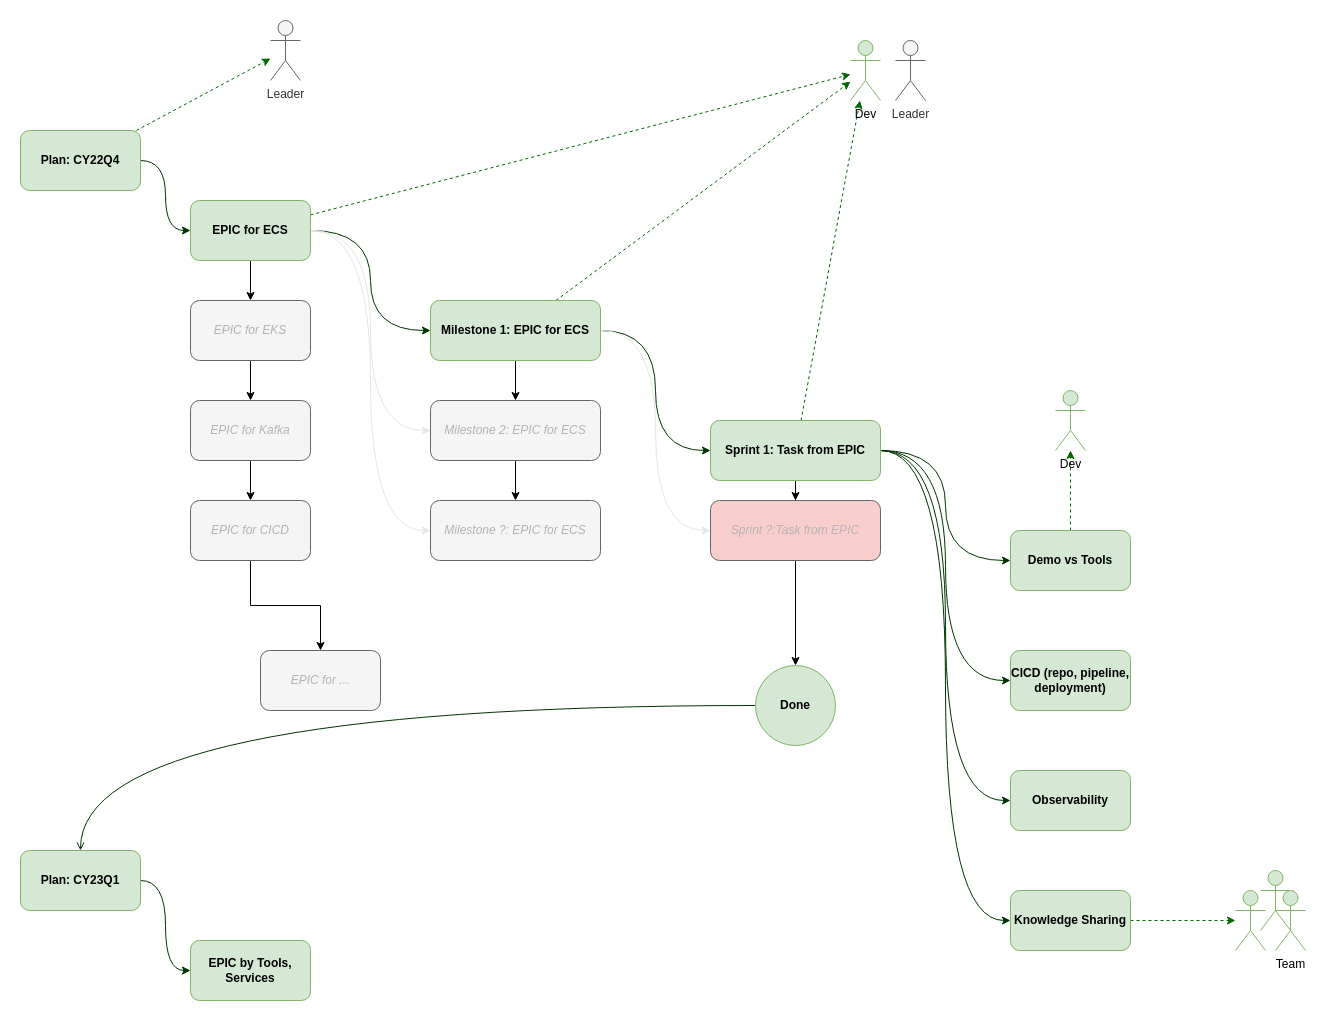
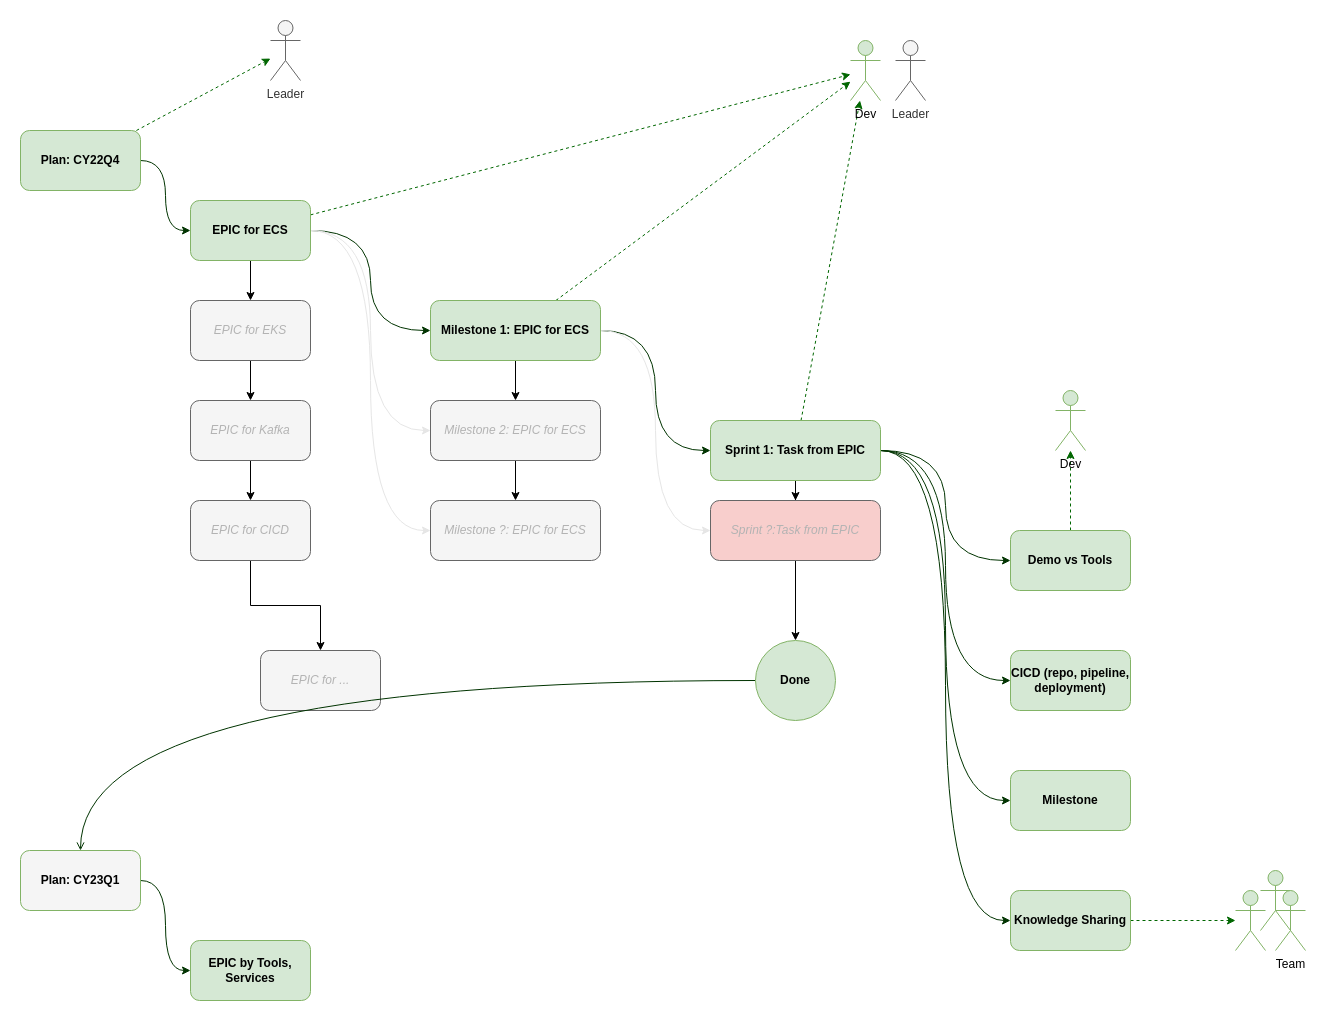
  <mxCell id="0" />
  <mxCell id="1" parent="0" />
  <mxCell id="2" style="edgeStyle=orthogonalEdgeStyle;rounded=0;orthogonalLoop=1;jettySize=auto;html=1;entryX=0;entryY=0.5;entryDx=0;entryDy=0;elbow=vertical;curved=1;strokeColor=#003300;" edge="1" parent="1" source="4" target="14"><mxGeometry relative="1" as="geometry" /></mxCell>
  <mxCell id="3" style="rounded=0;orthogonalLoop=1;jettySize=auto;html=1;dashed=1;strokeColor=#006600;" edge="1" parent="1" source="4" target="53"><mxGeometry relative="1" as="geometry" /></mxCell>
  <mxCell id="4" value="Plan: CY22Q4" style="rounded=1;whiteSpace=wrap;html=1;fillColor=#d5e8d4;strokeColor=#82b366;fontStyle=1" vertex="1" parent="1"><mxGeometry x="20" y="130" width="120" height="60" as="geometry" /></mxCell>
  <mxCell id="5" style="edgeStyle=orthogonalEdgeStyle;rounded=0;orthogonalLoop=1;jettySize=auto;html=1;entryX=0.5;entryY=0;entryDx=0;entryDy=0;" edge="1" parent="1" source="6" target="8"><mxGeometry relative="1" as="geometry" /></mxCell>
  <mxCell id="6" value="EPIC for EKS" style="rounded=1;whiteSpace=wrap;html=1;fillColor=#f5f5f5;fontColor=#B3B3B3;strokeColor=#666666;fontStyle=2" vertex="1" parent="1"><mxGeometry x="190" y="300" width="120" height="60" as="geometry" /></mxCell>
  <mxCell id="7" style="edgeStyle=orthogonalEdgeStyle;rounded=0;orthogonalLoop=1;jettySize=auto;html=1;entryX=0.5;entryY=0;entryDx=0;entryDy=0;" edge="1" parent="1" source="8" target="16"><mxGeometry relative="1" as="geometry" /></mxCell>
  <mxCell id="8" value="EPIC for Kafka" style="rounded=1;whiteSpace=wrap;html=1;fillColor=#f5f5f5;fontColor=#B3B3B3;strokeColor=#666666;fontStyle=2" vertex="1" parent="1"><mxGeometry x="190" y="400" width="120" height="60" as="geometry" /></mxCell>
  <mxCell id="9" style="edgeStyle=orthogonalEdgeStyle;rounded=0;orthogonalLoop=1;jettySize=auto;html=1;entryX=0;entryY=0.5;entryDx=0;entryDy=0;curved=1;strokeColor=#003300;" edge="1" parent="1" source="14" target="22"><mxGeometry relative="1" as="geometry" /></mxCell>
  <mxCell id="10" style="edgeStyle=orthogonalEdgeStyle;rounded=0;orthogonalLoop=1;jettySize=auto;html=1;entryX=0;entryY=0.5;entryDx=0;entryDy=0;curved=1;fillColor=#f5f5f5;strokeColor=#E6E6E6;" edge="1" parent="1" source="14" target="24"><mxGeometry relative="1" as="geometry" /></mxCell>
  <mxCell id="11" style="edgeStyle=orthogonalEdgeStyle;rounded=0;orthogonalLoop=1;jettySize=auto;html=1;entryX=0;entryY=0.5;entryDx=0;entryDy=0;curved=1;fillColor=#f5f5f5;strokeColor=#E6E6E6;" edge="1" parent="1" source="14" target="25"><mxGeometry relative="1" as="geometry" /></mxCell>
  <mxCell id="12" style="rounded=0;orthogonalLoop=1;jettySize=auto;html=1;dashed=1;strokeColor=#006600;" edge="1" parent="1" source="14" target="47"><mxGeometry relative="1" as="geometry" /></mxCell>
  <mxCell id="13" style="edgeStyle=orthogonalEdgeStyle;rounded=0;orthogonalLoop=1;jettySize=auto;html=1;entryX=0.5;entryY=0;entryDx=0;entryDy=0;" edge="1" parent="1" source="14" target="6"><mxGeometry relative="1" as="geometry" /></mxCell>
  <mxCell id="14" value="EPIC for ECS" style="rounded=1;whiteSpace=wrap;html=1;fillColor=#d5e8d4;strokeColor=#82b366;fontStyle=1" vertex="1" parent="1"><mxGeometry x="190" y="200" width="120" height="60" as="geometry" /></mxCell>
  <mxCell id="15" style="edgeStyle=orthogonalEdgeStyle;rounded=0;orthogonalLoop=1;jettySize=auto;html=1;entryX=0.5;entryY=0;entryDx=0;entryDy=0;" edge="1" parent="1" source="16" target="17"><mxGeometry relative="1" as="geometry" /></mxCell>
  <mxCell id="16" value="EPIC for CICD" style="rounded=1;whiteSpace=wrap;html=1;fillColor=#f5f5f5;fontColor=#B3B3B3;strokeColor=#666666;fontStyle=2" vertex="1" parent="1"><mxGeometry x="190" y="500" width="120" height="60" as="geometry" /></mxCell>
  <mxCell id="17" value="EPIC for ..." style="rounded=1;whiteSpace=wrap;html=1;fillColor=#f5f5f5;fontColor=#B3B3B3;strokeColor=#666666;fontStyle=2" vertex="1" parent="1"><mxGeometry x="260" y="650" width="120" height="60" as="geometry" /></mxCell>
  <mxCell id="18" style="edgeStyle=orthogonalEdgeStyle;rounded=0;orthogonalLoop=1;jettySize=auto;html=1;entryX=0;entryY=0.5;entryDx=0;entryDy=0;curved=1;strokeColor=#003300;" edge="1" parent="1" source="22" target="32"><mxGeometry relative="1" as="geometry" /></mxCell>
  <mxCell id="19" style="edgeStyle=orthogonalEdgeStyle;rounded=0;orthogonalLoop=1;jettySize=auto;html=1;entryX=0;entryY=0.5;entryDx=0;entryDy=0;curved=1;fillColor=#f5f5f5;strokeColor=#E6E6E6;" edge="1" parent="1" source="22" target="34"><mxGeometry relative="1" as="geometry" /></mxCell>
  <mxCell id="20" style="edgeStyle=orthogonalEdgeStyle;rounded=0;orthogonalLoop=1;jettySize=auto;html=1;entryX=0.5;entryY=0;entryDx=0;entryDy=0;" edge="1" parent="1" source="22" target="24"><mxGeometry relative="1" as="geometry" /></mxCell>
  <mxCell id="21" style="rounded=0;orthogonalLoop=1;jettySize=auto;html=1;dashed=1;strokeColor=#006600;" edge="1" parent="1" source="22" target="47"><mxGeometry relative="1" as="geometry" /></mxCell>
  <mxCell id="22" value="Milestone 1: EPIC for ECS" style="rounded=1;whiteSpace=wrap;html=1;fillColor=#d5e8d4;strokeColor=#82b366;fontStyle=1" vertex="1" parent="1"><mxGeometry x="430" y="300" width="170" height="60" as="geometry" /></mxCell>
  <mxCell id="23" style="edgeStyle=orthogonalEdgeStyle;rounded=0;orthogonalLoop=1;jettySize=auto;html=1;entryX=0.5;entryY=0;entryDx=0;entryDy=0;" edge="1" parent="1" source="24" target="25"><mxGeometry relative="1" as="geometry" /></mxCell>
  <mxCell id="24" value="Milestone 2: EPIC for ECS" style="rounded=1;whiteSpace=wrap;html=1;fillColor=#f5f5f5;fontColor=#B3B3B3;strokeColor=#666666;fontStyle=2" vertex="1" parent="1"><mxGeometry x="430" y="400" width="170" height="60" as="geometry" /></mxCell>
  <mxCell id="25" value="Milestone ?: EPIC for ECS" style="rounded=1;whiteSpace=wrap;html=1;fillColor=#f5f5f5;fontColor=#B3B3B3;strokeColor=#666666;fontStyle=2" vertex="1" parent="1"><mxGeometry x="430" y="500" width="170" height="60" as="geometry" /></mxCell>
  <mxCell id="26" style="edgeStyle=orthogonalEdgeStyle;rounded=0;orthogonalLoop=1;jettySize=auto;html=1;entryX=0;entryY=0.5;entryDx=0;entryDy=0;curved=1;strokeColor=#003300;" edge="1" parent="1" source="32" target="38"><mxGeometry relative="1" as="geometry" /></mxCell>
  <mxCell id="27" style="edgeStyle=orthogonalEdgeStyle;rounded=0;orthogonalLoop=1;jettySize=auto;html=1;entryX=0;entryY=0.5;entryDx=0;entryDy=0;curved=1;strokeColor=#003300;" edge="1" parent="1" source="32" target="39"><mxGeometry relative="1" as="geometry" /></mxCell>
  <mxCell id="28" style="edgeStyle=orthogonalEdgeStyle;rounded=0;orthogonalLoop=1;jettySize=auto;html=1;entryX=0;entryY=0.5;entryDx=0;entryDy=0;curved=1;strokeColor=#003300;" edge="1" parent="1" source="32" target="43"><mxGeometry relative="1" as="geometry" /></mxCell>
  <mxCell id="29" style="edgeStyle=orthogonalEdgeStyle;rounded=0;orthogonalLoop=1;jettySize=auto;html=1;entryX=0;entryY=0.5;entryDx=0;entryDy=0;curved=1;strokeColor=#003300;" edge="1" parent="1" source="32" target="45"><mxGeometry relative="1" as="geometry" /></mxCell>
  <mxCell id="30" style="edgeStyle=orthogonalEdgeStyle;rounded=0;orthogonalLoop=1;jettySize=auto;html=1;entryX=0.5;entryY=0;entryDx=0;entryDy=0;" edge="1" parent="1" source="32" target="34"><mxGeometry relative="1" as="geometry" /></mxCell>
  <mxCell id="31" style="rounded=0;orthogonalLoop=1;jettySize=auto;html=1;dashed=1;strokeColor=#006600;" edge="1" parent="1" source="32" target="47"><mxGeometry relative="1" as="geometry" /></mxCell>
  <mxCell id="32" value="Sprint 1: Task from EPIC" style="rounded=1;whiteSpace=wrap;html=1;fillColor=#d5e8d4;strokeColor=#82b366;fontStyle=1" vertex="1" parent="1"><mxGeometry x="710" y="420" width="170" height="60" as="geometry" /></mxCell>
  <mxCell id="33" style="edgeStyle=orthogonalEdgeStyle;rounded=0;orthogonalLoop=1;jettySize=auto;html=1;entryX=0.5;entryY=0;entryDx=0;entryDy=0;" edge="1" parent="1" source="34" target="36"><mxGeometry relative="1" as="geometry" /></mxCell>
  <mxCell id="34" value="Sprint ?:Task from EPIC" style="rounded=1;whiteSpace=wrap;html=1;fillColor=#f8cecc;fontColor=#B3B3B3;strokeColor=#666666;fontStyle=2;" vertex="1" parent="1"><mxGeometry x="710" y="500" width="170" height="60" as="geometry" /></mxCell>
  <mxCell id="35" style="edgeStyle=orthogonalEdgeStyle;rounded=0;orthogonalLoop=1;jettySize=auto;html=1;entryX=0.5;entryY=0;entryDx=0;entryDy=0;curved=1;strokeColor=#003300;endArrow=open;" edge="1" parent="1" source="36" target="41"><mxGeometry relative="1" as="geometry" /></mxCell>
- <mxCell id="36" value="Done" style="ellipse;whiteSpace=wrap;html=1;aspect=fixed;fillColor=#d5e8d4;strokeColor=#82b366;fontStyle=1" vertex="1" parent="1"><mxGeometry x="755" y="665" width="80" height="80" as="geometry" /></mxCell>
+ <mxCell id="36" value="Done" style="ellipse;whiteSpace=wrap;html=1;aspect=fixed;fillColor=#d5e8d4;strokeColor=#82b366;fontStyle=1" vertex="1" parent="1"><mxGeometry x="755" y="640" width="80" height="80" as="geometry" /></mxCell>
  <mxCell id="37" style="edgeStyle=orthogonalEdgeStyle;rounded=0;orthogonalLoop=1;jettySize=auto;html=1;dashed=1;strokeColor=#006600;" edge="1" parent="1" source="38" target="49"><mxGeometry relative="1" as="geometry" /></mxCell>
  <mxCell id="38" value="Demo vs Tools" style="rounded=1;whiteSpace=wrap;html=1;fillColor=#d5e8d4;strokeColor=#82b366;fontStyle=1" vertex="1" parent="1"><mxGeometry x="1010" y="530" width="120" height="60" as="geometry" /></mxCell>
  <mxCell id="39" value="CICD (repo, pipeline, deployment)" style="rounded=1;whiteSpace=wrap;html=1;fillColor=#d5e8d4;strokeColor=#82b366;fontStyle=1" vertex="1" parent="1"><mxGeometry x="1010" y="650" width="120" height="60" as="geometry" /></mxCell>
  <mxCell id="40" style="edgeStyle=orthogonalEdgeStyle;rounded=0;orthogonalLoop=1;jettySize=auto;html=1;entryX=0;entryY=0.5;entryDx=0;entryDy=0;curved=1;strokeColor=#003300;" edge="1" parent="1" source="41" target="42"><mxGeometry relative="1" as="geometry" /></mxCell>
- <mxCell id="41" value="Plan: CY23Q1" style="rounded=1;whiteSpace=wrap;html=1;fillColor=#d5e8d4;strokeColor=#82b366;fontStyle=1" vertex="1" parent="1"><mxGeometry x="20" y="850" width="120" height="60" as="geometry" /></mxCell>
+ <mxCell id="41" value="Plan: CY23Q1" style="rounded=1;whiteSpace=wrap;html=1;fillColor=#f5f5f5;strokeColor=#82b366;fontStyle=1;" vertex="1" parent="1"><mxGeometry x="20" y="850" width="120" height="60" as="geometry" /></mxCell>
  <mxCell id="42" value="EPIC by Tools, Services" style="rounded=1;whiteSpace=wrap;html=1;fillColor=#d5e8d4;strokeColor=#82b366;fontStyle=1" vertex="1" parent="1"><mxGeometry x="190" y="940" width="120" height="60" as="geometry" /></mxCell>
- <mxCell id="43" value="Observability" style="rounded=1;whiteSpace=wrap;html=1;fillColor=#d5e8d4;strokeColor=#82b366;fontStyle=1" vertex="1" parent="1"><mxGeometry x="1010" y="770" width="120" height="60" as="geometry" /></mxCell>
+ <mxCell id="43" value="Milestone" style="rounded=1;whiteSpace=wrap;html=1;fillColor=#d5e8d4;strokeColor=#82b366;fontStyle=1" vertex="1" parent="1"><mxGeometry x="1010" y="770" width="120" height="60" as="geometry" /></mxCell>
  <mxCell id="44" style="rounded=0;orthogonalLoop=1;jettySize=auto;html=1;dashed=1;strokeColor=#006600;" edge="1" parent="1" source="45" target="50"><mxGeometry relative="1" as="geometry" /></mxCell>
  <mxCell id="45" value="Knowledge Sharing" style="rounded=1;whiteSpace=wrap;html=1;fillColor=#d5e8d4;strokeColor=#82b366;fontStyle=1" vertex="1" parent="1"><mxGeometry x="1010" y="890" width="120" height="60" as="geometry" /></mxCell>
  <mxCell id="46" value="" style="group" vertex="1" connectable="0" parent="1"><mxGeometry x="850" y="40" width="75" height="60" as="geometry" /></mxCell>
  <mxCell id="47" value="Dev" style="shape=umlActor;verticalLabelPosition=bottom;verticalAlign=top;html=1;outlineConnect=0;fillColor=#d5e8d4;strokeColor=#82b366;" vertex="1" parent="46"><mxGeometry width="30" height="60" as="geometry" /></mxCell>
  <mxCell id="48" value="Leader" style="shape=umlActor;verticalLabelPosition=bottom;verticalAlign=top;html=1;outlineConnect=0;fillColor=#f5f5f5;fontColor=#333333;strokeColor=#666666;" vertex="1" parent="46"><mxGeometry x="45" width="30" height="60" as="geometry" /></mxCell>
  <mxCell id="49" value="Dev" style="shape=umlActor;verticalLabelPosition=bottom;verticalAlign=top;html=1;outlineConnect=0;fillColor=#d5e8d4;strokeColor=#82b366;" vertex="1" parent="1"><mxGeometry x="1055" y="390" width="30" height="60" as="geometry" /></mxCell>
  <mxCell id="50" value="" style="shape=umlActor;verticalLabelPosition=bottom;verticalAlign=top;html=1;outlineConnect=0;fillColor=#d5e8d4;strokeColor=#82b366;" vertex="1" parent="1"><mxGeometry x="1235" y="890" width="30" height="60" as="geometry" /></mxCell>
  <mxCell id="51" value="" style="shape=umlActor;verticalLabelPosition=bottom;verticalAlign=top;html=1;outlineConnect=0;fillColor=#d5e8d4;strokeColor=#82b366;" vertex="1" parent="1"><mxGeometry x="1260" y="870" width="30" height="60" as="geometry" /></mxCell>
  <mxCell id="52" value="Team" style="shape=umlActor;verticalLabelPosition=bottom;verticalAlign=top;html=1;outlineConnect=0;fillColor=#d5e8d4;strokeColor=#82b366;" vertex="1" parent="1"><mxGeometry x="1275" y="890" width="30" height="60" as="geometry" /></mxCell>
  <mxCell id="53" value="Leader" style="shape=umlActor;verticalLabelPosition=bottom;verticalAlign=top;html=1;outlineConnect=0;fillColor=#f5f5f5;fontColor=#333333;strokeColor=#666666;" vertex="1" parent="1"><mxGeometry x="270" y="20" width="30" height="60" as="geometry" /></mxCell>
